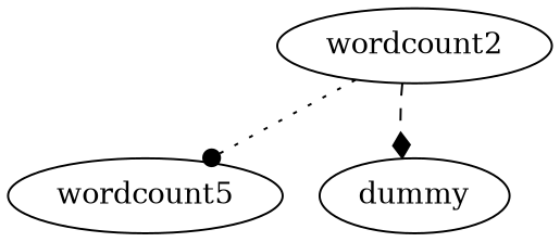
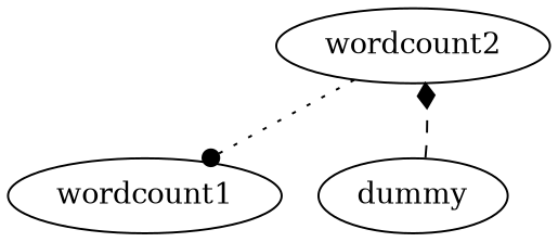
  digraph {
    node [script="wordcount/wordcount1.sh" type=shell]
-   wordcount1 [vars="$date=${YYYYMMDD}" label=wordcount5]
+   wordcount1 [vars="$date=${YYYYMMDD}"]
    wordcount2 [vars="$date=$bizdate"]
    dummy [type=dummy vars="$bizdate=${YYYYMMDD}+2*$day" script=""]
    wordcount2 -> wordcount1 [arrowhead=dot style=dotted]
-   wordcount2 -> dummy [arrowhead=diamond style=dashed]
+   dummy -> wordcount2 [arrowhead=diamond style=dashed]
  }
